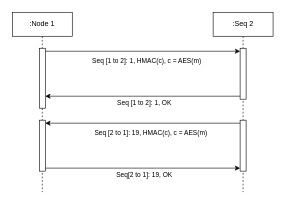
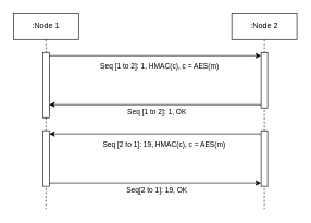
  <mxCell id="0" />
  <mxCell id="1" parent="0" />
  <mxCell id="2" value=":Node 1" style="shape=umlLifeline;perimeter=lifelinePerimeter;whiteSpace=wrap;html=1;container=0;dropTarget=0;collapsible=0;recursiveResize=0;outlineConnect=0;portConstraint=eastwest;newEdgeStyle={&quot;edgeStyle&quot;:&quot;elbowEdgeStyle&quot;,&quot;elbow&quot;:&quot;vertical&quot;,&quot;curved&quot;:0,&quot;rounded&quot;:0};" parent="1" vertex="1"><mxGeometry x="20" y="20" width="100" height="300" as="geometry" /></mxCell>
  <mxCell id="3" value="" style="html=1;points=[[0,0,0,0,5],[0,1,0,0,-5],[1,0,0,0,5],[1,1,0,0,-5]];perimeter=orthogonalPerimeter;outlineConnect=0;targetShapes=umlLifeline;portConstraint=eastwest;newEdgeStyle={&quot;curved&quot;:0,&quot;rounded&quot;:0};" vertex="1" parent="2"><mxGeometry x="45" y="60" width="10" height="100" as="geometry" /></mxCell>
  <mxCell id="4" value="" style="html=1;points=[[0,0,0,0,5],[0,1,0,0,-5],[1,0,0,0,5],[1,1,0,0,-5]];perimeter=orthogonalPerimeter;outlineConnect=0;targetShapes=umlLifeline;portConstraint=eastwest;newEdgeStyle={&quot;curved&quot;:0,&quot;rounded&quot;:0};" vertex="1" parent="2"><mxGeometry x="45" y="180" width="10" height="85" as="geometry" /></mxCell>
- <mxCell id="5" value=":Seq 2" style="shape=umlLifeline;perimeter=lifelinePerimeter;whiteSpace=wrap;html=1;container=0;dropTarget=0;collapsible=0;recursiveResize=0;outlineConnect=0;portConstraint=eastwest;newEdgeStyle={&quot;edgeStyle&quot;:&quot;elbowEdgeStyle&quot;,&quot;elbow&quot;:&quot;vertical&quot;,&quot;curved&quot;:0,&quot;rounded&quot;:0};" parent="1" vertex="1"><mxGeometry x="355" y="20" width="100" height="300" as="geometry" /></mxCell>
+ <mxCell id="5" value=":Node 2" style="shape=umlLifeline;perimeter=lifelinePerimeter;whiteSpace=wrap;html=1;container=0;dropTarget=0;collapsible=0;recursiveResize=0;outlineConnect=0;portConstraint=eastwest;newEdgeStyle={&quot;edgeStyle&quot;:&quot;elbowEdgeStyle&quot;,&quot;elbow&quot;:&quot;vertical&quot;,&quot;curved&quot;:0,&quot;rounded&quot;:0};" parent="1" vertex="1"><mxGeometry x="355" y="20" width="100" height="300" as="geometry" /></mxCell>
  <mxCell id="6" value="" style="html=1;points=[[0,0,0,0,5],[0,1,0,0,-5],[1,0,0,0,5],[1,1,0,0,-5]];perimeter=orthogonalPerimeter;outlineConnect=0;targetShapes=umlLifeline;portConstraint=eastwest;newEdgeStyle={&quot;curved&quot;:0,&quot;rounded&quot;:0};" vertex="1" parent="5"><mxGeometry x="45" y="60" width="10" height="85" as="geometry" /></mxCell>
  <mxCell id="7" value="" style="html=1;points=[[0,0,0,0,5],[0,1,0,0,-5],[1,0,0,0,5],[1,1,0,0,-5]];perimeter=orthogonalPerimeter;outlineConnect=0;targetShapes=umlLifeline;portConstraint=eastwest;newEdgeStyle={&quot;curved&quot;:0,&quot;rounded&quot;:0};" vertex="1" parent="5"><mxGeometry x="45" y="180" width="10" height="85" as="geometry" /></mxCell>
  <mxCell id="8" style="edgeStyle=orthogonalEdgeStyle;rounded=0;orthogonalLoop=1;jettySize=auto;html=1;curved=0;exitX=1;exitY=0;exitDx=0;exitDy=5;exitPerimeter=0;entryX=0;entryY=0;entryDx=0;entryDy=5;entryPerimeter=0;" edge="1" parent="1" source="3" target="6"><mxGeometry relative="1" as="geometry" /></mxCell>
  <mxCell id="9" value="Seq [1 to 2]: 1, HMAC(c), c = AES(m)" style="edgeLabel;html=1;align=center;verticalAlign=middle;resizable=0;points=[];" vertex="1" connectable="0" parent="8"><mxGeometry x="0.075" y="1" relative="1" as="geometry"><mxPoint x="-7" y="16" as="offset" /></mxGeometry></mxCell>
  <mxCell id="10" style="edgeStyle=orthogonalEdgeStyle;rounded=0;orthogonalLoop=1;jettySize=auto;html=1;curved=0;exitX=0;exitY=1;exitDx=0;exitDy=-5;exitPerimeter=0;" edge="1" parent="1" source="6" target="3"><mxGeometry relative="1" as="geometry"><Array as="points"><mxPoint x="150" y="160" /><mxPoint x="150" y="160" /></Array></mxGeometry></mxCell>
  <mxCell id="11" value="Seq [1 to 2]: 1, OK" style="edgeLabel;html=1;align=center;verticalAlign=middle;resizable=0;points=[];" vertex="1" connectable="0" parent="10"><mxGeometry x="-0.01" y="4" relative="1" as="geometry"><mxPoint y="6" as="offset" /></mxGeometry></mxCell>
  <mxCell id="12" style="edgeStyle=orthogonalEdgeStyle;rounded=0;orthogonalLoop=1;jettySize=auto;html=1;curved=0;exitX=0;exitY=0;exitDx=0;exitDy=5;exitPerimeter=0;entryX=1;entryY=0;entryDx=0;entryDy=5;entryPerimeter=0;" edge="1" parent="1" source="7" target="4"><mxGeometry relative="1" as="geometry" /></mxCell>
  <mxCell id="13" value="Seq [2 to 1]: 19, HMAC(c), c = AES(m)" style="edgeLabel;html=1;align=center;verticalAlign=middle;resizable=0;points=[];" vertex="1" connectable="0" parent="12"><mxGeometry x="-0.262" y="1" relative="1" as="geometry"><mxPoint x="-30" y="14" as="offset" /></mxGeometry></mxCell>
  <mxCell id="14" style="edgeStyle=orthogonalEdgeStyle;rounded=0;orthogonalLoop=1;jettySize=auto;html=1;curved=0;exitX=1;exitY=1;exitDx=0;exitDy=-5;exitPerimeter=0;entryX=0;entryY=1;entryDx=0;entryDy=-5;entryPerimeter=0;" edge="1" parent="1" source="4" target="7"><mxGeometry relative="1" as="geometry" /></mxCell>
  <mxCell id="15" value="Seq[2 to 1]: 19, OK" style="edgeLabel;html=1;align=center;verticalAlign=middle;resizable=0;points=[];" vertex="1" connectable="0" parent="14"><mxGeometry x="0.127" y="3" relative="1" as="geometry"><mxPoint x="-19" y="13" as="offset" /></mxGeometry></mxCell>
